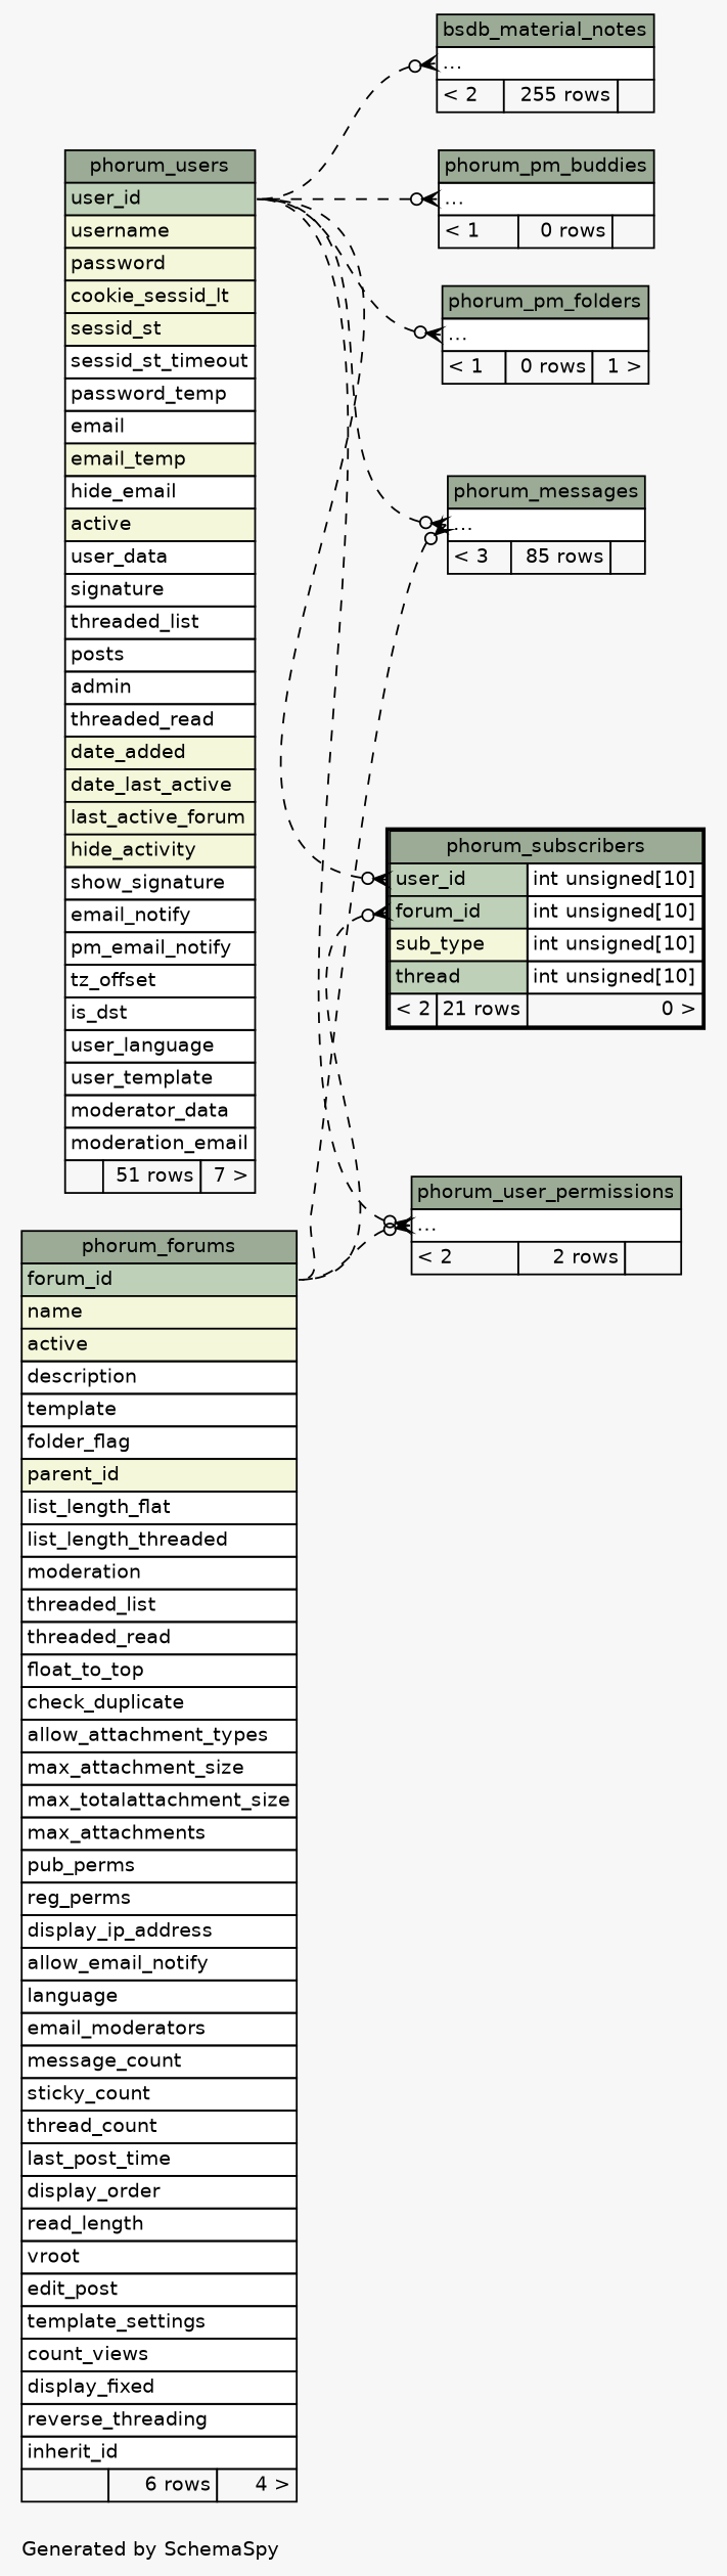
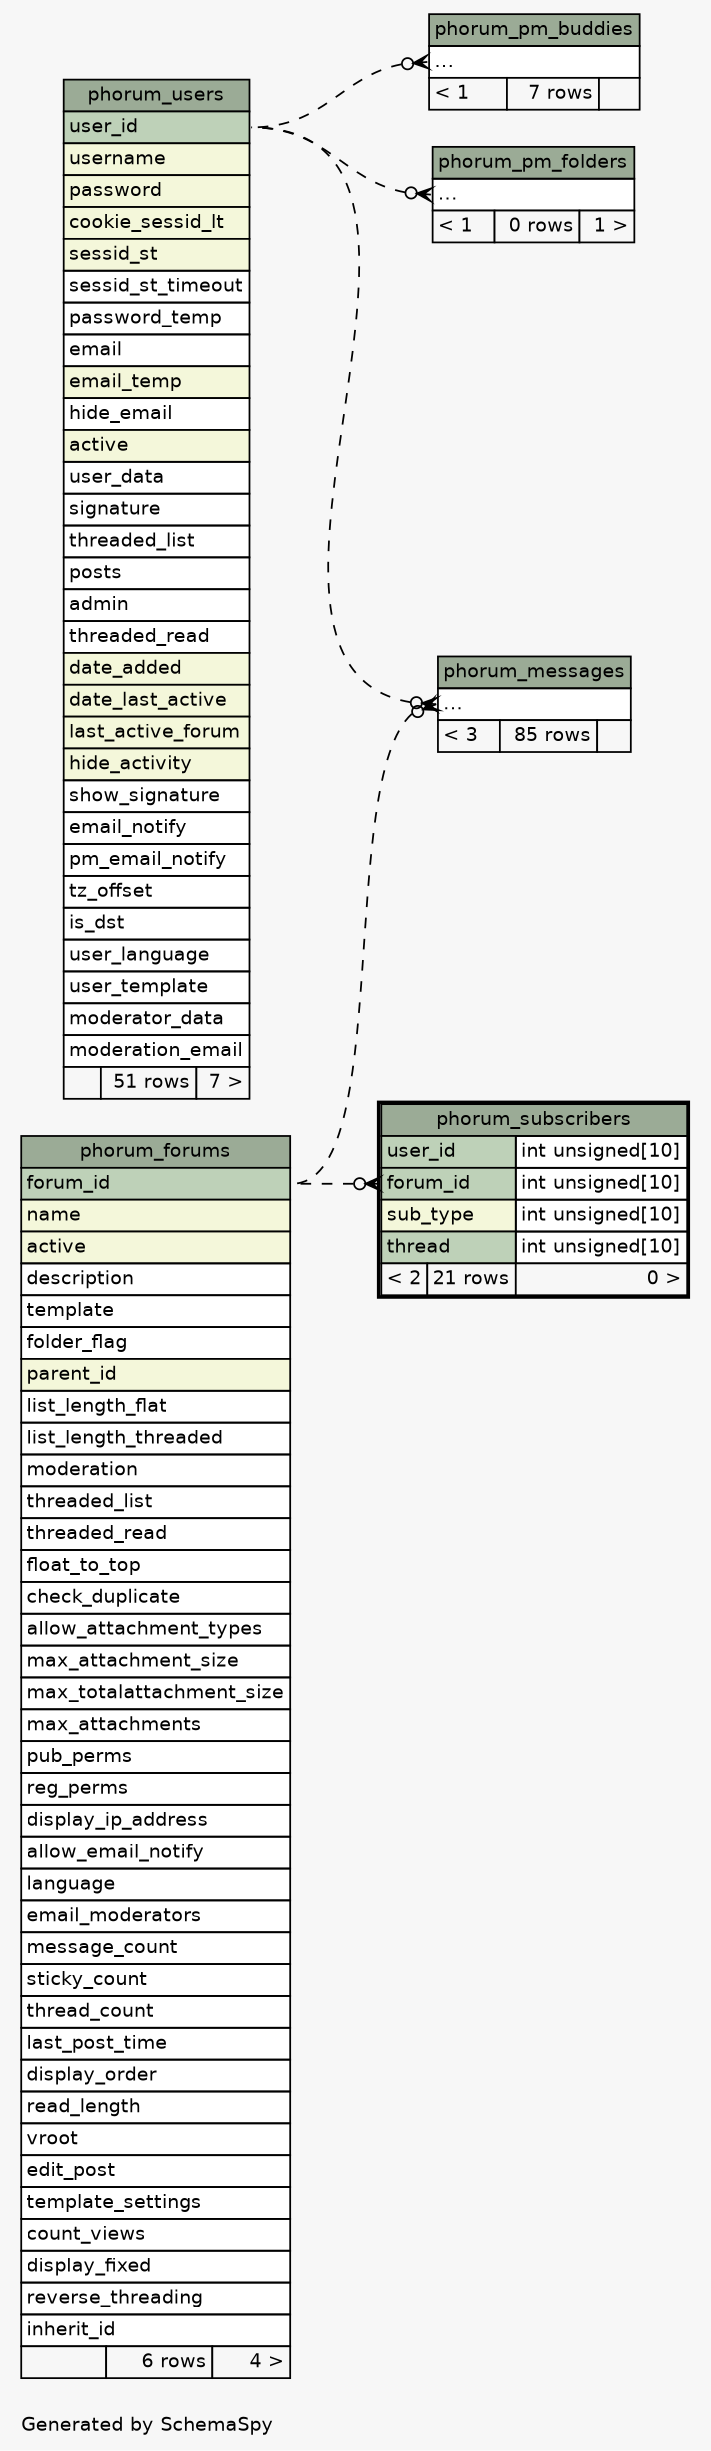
  digraph {
    bgcolor="#f7f7f7"
    fontname=Helvetica
    fontsize=11
    label="\nGenerated by SchemaSpy"
    labeljust=l
    nodesep=0.18
    rankdir=RL
    ranksep=0.46
    node [fontname=Helvetica fontsize=11 shape=plaintext]
    edge [arrowhead=none arrowsize=0.8 arrowtail=crowodot dir=back headport="user_id:e" style=dashed tailport="elipses:w"]
-   n1 [label=<     <TABLE BORDER="0" CELLBORDER="1" CELLSPACING="0" BGCOLOR="#ffffff">       <TR><TD COLSPAN="3" BGCOLOR="#9bab96" ALIGN="CENTER">bsdb_material_notes</TD></TR>       <TR><TD PORT="elipses" COLSPAN="3" ALIGN="LEFT">...</TD></TR>       <TR><TD ALIGN="LEFT" BGCOLOR="#f7f7f7">&lt; 2</TD><TD ALIGN="RIGHT" BGCOLOR="#f7f7f7">255 rows</TD><TD ALIGN="RIGHT" BGCOLOR="#f7f7f7">  </TD></TR>     </TABLE>>]
    n2 [label=<     <TABLE BORDER="0" CELLBORDER="1" CELLSPACING="0" BGCOLOR="#ffffff">       <TR><TD COLSPAN="3" BGCOLOR="#9bab96" ALIGN="CENTER">phorum_users</TD></TR>       <TR><TD PORT="user_id" COLSPAN="3" BGCOLOR="#bed1b8" ALIGN="LEFT">user_id</TD></TR>       <TR><TD PORT="username" COLSPAN="3" BGCOLOR="#f4f7da" ALIGN="LEFT">username</TD></TR>       <TR><TD PORT="password" COLSPAN="3" BGCOLOR="#f4f7da" ALIGN="LEFT">password</TD></TR>       <TR><TD PORT="cookie_sessid_lt" COLSPAN="3" BGCOLOR="#f4f7da" ALIGN="LEFT">cookie_sessid_lt</TD></TR>       <TR><TD PORT="sessid_st" COLSPAN="3" BGCOLOR="#f4f7da" ALIGN="LEFT">sessid_st</TD></TR>       <TR><TD PORT="sessid_st_timeout" COLSPAN="3" ALIGN="LEFT">sessid_st_timeout</TD></TR>       <TR><TD PORT="password_temp" COLSPAN="3" ALIGN="LEFT">password_temp</TD></TR>       <TR><TD PORT="email" COLSPAN="3" ALIGN="LEFT">email</TD></TR>       <TR><TD PORT="email_temp" COLSPAN="3" BGCOLOR="#f4f7da" ALIGN="LEFT">email_temp</TD></TR>       <TR><TD PORT="hide_email" COLSPAN="3" ALIGN="LEFT">hide_email</TD></TR>       <TR><TD PORT="active" COLSPAN="3" BGCOLOR="#f4f7da" ALIGN="LEFT">active</TD></TR>       <TR><TD PORT="user_data" COLSPAN="3" ALIGN="LEFT">user_data</TD></TR>       <TR><TD PORT="signature" COLSPAN="3" ALIGN="LEFT">signature</TD></TR>       <TR><TD PORT="threaded_list" COLSPAN="3" ALIGN="LEFT">threaded_list</TD></TR>       <TR><TD PORT="posts" COLSPAN="3" ALIGN="LEFT">posts</TD></TR>       <TR><TD PORT="admin" COLSPAN="3" ALIGN="LEFT">admin</TD></TR>       <TR><TD PORT="threaded_read" COLSPAN="3" ALIGN="LEFT">threaded_read</TD></TR>       <TR><TD PORT="date_added" COLSPAN="3" BGCOLOR="#f4f7da" ALIGN="LEFT">date_added</TD></TR>       <TR><TD PORT="date_last_active" COLSPAN="3" BGCOLOR="#f4f7da" ALIGN="LEFT">date_last_active</TD></TR>       <TR><TD PORT="last_active_forum" COLSPAN="3" BGCOLOR="#f4f7da" ALIGN="LEFT">last_active_forum</TD></TR>       <TR><TD PORT="hide_activity" COLSPAN="3" BGCOLOR="#f4f7da" ALIGN="LEFT">hide_activity</TD></TR>       <TR><TD PORT="show_signature" COLSPAN="3" ALIGN="LEFT">show_signature</TD></TR>       <TR><TD PORT="email_notify" COLSPAN="3" ALIGN="LEFT">email_notify</TD></TR>       <TR><TD PORT="pm_email_notify" COLSPAN="3" ALIGN="LEFT">pm_email_notify</TD></TR>       <TR><TD PORT="tz_offset" COLSPAN="3" ALIGN="LEFT">tz_offset</TD></TR>       <TR><TD PORT="is_dst" COLSPAN="3" ALIGN="LEFT">is_dst</TD></TR>       <TR><TD PORT="user_language" COLSPAN="3" ALIGN="LEFT">user_language</TD></TR>       <TR><TD PORT="user_template" COLSPAN="3" ALIGN="LEFT">user_template</TD></TR>       <TR><TD PORT="moderator_data" COLSPAN="3" ALIGN="LEFT">moderator_data</TD></TR>       <TR><TD PORT="moderation_email" COLSPAN="3" ALIGN="LEFT">moderation_email</TD></TR>       <TR><TD ALIGN="LEFT" BGCOLOR="#f7f7f7">  </TD><TD ALIGN="RIGHT" BGCOLOR="#f7f7f7">51 rows</TD><TD ALIGN="RIGHT" BGCOLOR="#f7f7f7">7 &gt;</TD></TR>     </TABLE>>]
    n3 [label=<     <TABLE BORDER="0" CELLBORDER="1" CELLSPACING="0" BGCOLOR="#ffffff">       <TR><TD COLSPAN="3" BGCOLOR="#9bab96" ALIGN="CENTER">phorum_messages</TD></TR>       <TR><TD PORT="elipses" COLSPAN="3" ALIGN="LEFT">...</TD></TR>       <TR><TD ALIGN="LEFT" BGCOLOR="#f7f7f7">&lt; 3</TD><TD ALIGN="RIGHT" BGCOLOR="#f7f7f7">85 rows</TD><TD ALIGN="RIGHT" BGCOLOR="#f7f7f7">  </TD></TR>     </TABLE>>]
    n4 [label=<     <TABLE BORDER="0" CELLBORDER="1" CELLSPACING="0" BGCOLOR="#ffffff">       <TR><TD COLSPAN="3" BGCOLOR="#9bab96" ALIGN="CENTER">phorum_forums</TD></TR>       <TR><TD PORT="forum_id" COLSPAN="3" BGCOLOR="#bed1b8" ALIGN="LEFT">forum_id</TD></TR>       <TR><TD PORT="name" COLSPAN="3" BGCOLOR="#f4f7da" ALIGN="LEFT">name</TD></TR>       <TR><TD PORT="active" COLSPAN="3" BGCOLOR="#f4f7da" ALIGN="LEFT">active</TD></TR>       <TR><TD PORT="description" COLSPAN="3" ALIGN="LEFT">description</TD></TR>       <TR><TD PORT="template" COLSPAN="3" ALIGN="LEFT">template</TD></TR>       <TR><TD PORT="folder_flag" COLSPAN="3" ALIGN="LEFT">folder_flag</TD></TR>       <TR><TD PORT="parent_id" COLSPAN="3" BGCOLOR="#f4f7da" ALIGN="LEFT">parent_id</TD></TR>       <TR><TD PORT="list_length_flat" COLSPAN="3" ALIGN="LEFT">list_length_flat</TD></TR>       <TR><TD PORT="list_length_threaded" COLSPAN="3" ALIGN="LEFT">list_length_threaded</TD></TR>       <TR><TD PORT="moderation" COLSPAN="3" ALIGN="LEFT">moderation</TD></TR>       <TR><TD PORT="threaded_list" COLSPAN="3" ALIGN="LEFT">threaded_list</TD></TR>       <TR><TD PORT="threaded_read" COLSPAN="3" ALIGN="LEFT">threaded_read</TD></TR>       <TR><TD PORT="float_to_top" COLSPAN="3" ALIGN="LEFT">float_to_top</TD></TR>       <TR><TD PORT="check_duplicate" COLSPAN="3" ALIGN="LEFT">check_duplicate</TD></TR>       <TR><TD PORT="allow_attachment_types" COLSPAN="3" ALIGN="LEFT">allow_attachment_types</TD></TR>       <TR><TD PORT="max_attachment_size" COLSPAN="3" ALIGN="LEFT">max_attachment_size</TD></TR>       <TR><TD PORT="max_totalattachment_size" COLSPAN="3" ALIGN="LEFT">max_totalattachment_size</TD></TR>       <TR><TD PORT="max_attachments" COLSPAN="3" ALIGN="LEFT">max_attachments</TD></TR>       <TR><TD PORT="pub_perms" COLSPAN="3" ALIGN="LEFT">pub_perms</TD></TR>       <TR><TD PORT="reg_perms" COLSPAN="3" ALIGN="LEFT">reg_perms</TD></TR>       <TR><TD PORT="display_ip_address" COLSPAN="3" ALIGN="LEFT">display_ip_address</TD></TR>       <TR><TD PORT="allow_email_notify" COLSPAN="3" ALIGN="LEFT">allow_email_notify</TD></TR>       <TR><TD PORT="language" COLSPAN="3" ALIGN="LEFT">language</TD></TR>       <TR><TD PORT="email_moderators" COLSPAN="3" ALIGN="LEFT">email_moderators</TD></TR>       <TR><TD PORT="message_count" COLSPAN="3" ALIGN="LEFT">message_count</TD></TR>       <TR><TD PORT="sticky_count" COLSPAN="3" ALIGN="LEFT">sticky_count</TD></TR>       <TR><TD PORT="thread_count" COLSPAN="3" ALIGN="LEFT">thread_count</TD></TR>       <TR><TD PORT="last_post_time" COLSPAN="3" ALIGN="LEFT">last_post_time</TD></TR>       <TR><TD PORT="display_order" COLSPAN="3" ALIGN="LEFT">display_order</TD></TR>       <TR><TD PORT="read_length" COLSPAN="3" ALIGN="LEFT">read_length</TD></TR>       <TR><TD PORT="vroot" COLSPAN="3" ALIGN="LEFT">vroot</TD></TR>       <TR><TD PORT="edit_post" COLSPAN="3" ALIGN="LEFT">edit_post</TD></TR>       <TR><TD PORT="template_settings" COLSPAN="3" ALIGN="LEFT">template_settings</TD></TR>       <TR><TD PORT="count_views" COLSPAN="3" ALIGN="LEFT">count_views</TD></TR>       <TR><TD PORT="display_fixed" COLSPAN="3" ALIGN="LEFT">display_fixed</TD></TR>       <TR><TD PORT="reverse_threading" COLSPAN="3" ALIGN="LEFT">reverse_threading</TD></TR>       <TR><TD PORT="inherit_id" COLSPAN="3" ALIGN="LEFT">inherit_id</TD></TR>       <TR><TD ALIGN="LEFT" BGCOLOR="#f7f7f7">  </TD><TD ALIGN="RIGHT" BGCOLOR="#f7f7f7">6 rows</TD><TD ALIGN="RIGHT" BGCOLOR="#f7f7f7">4 &gt;</TD></TR>     </TABLE>>]
-   n5 [label=<     <TABLE BORDER="0" CELLBORDER="1" CELLSPACING="0" BGCOLOR="#ffffff">       <TR><TD COLSPAN="3" BGCOLOR="#9bab96" ALIGN="CENTER">phorum_pm_buddies</TD></TR>       <TR><TD PORT="elipses" COLSPAN="3" ALIGN="LEFT">...</TD></TR>       <TR><TD ALIGN="LEFT" BGCOLOR="#f7f7f7">&lt; 1</TD><TD ALIGN="RIGHT" BGCOLOR="#f7f7f7">0 rows</TD><TD ALIGN="RIGHT" BGCOLOR="#f7f7f7">  </TD></TR>     </TABLE>>]
+   n5 [label=<     <TABLE BORDER="0" CELLBORDER="1" CELLSPACING="0" BGCOLOR="#ffffff">       <TR><TD COLSPAN="3" BGCOLOR="#9bab96" ALIGN="CENTER">phorum_pm_buddies</TD></TR>       <TR><TD PORT="elipses" COLSPAN="3" ALIGN="LEFT">...</TD></TR>       <TR><TD ALIGN="LEFT" BGCOLOR="#f7f7f7">&lt; 1</TD><TD ALIGN="RIGHT" BGCOLOR="#f7f7f7">7 rows</TD><TD ALIGN="RIGHT" BGCOLOR="#f7f7f7">  </TD></TR>     </TABLE>>]
    n6 [label=<     <TABLE BORDER="0" CELLBORDER="1" CELLSPACING="0" BGCOLOR="#ffffff">       <TR><TD COLSPAN="3" BGCOLOR="#9bab96" ALIGN="CENTER">phorum_pm_folders</TD></TR>       <TR><TD PORT="elipses" COLSPAN="3" ALIGN="LEFT">...</TD></TR>       <TR><TD ALIGN="LEFT" BGCOLOR="#f7f7f7">&lt; 1</TD><TD ALIGN="RIGHT" BGCOLOR="#f7f7f7">0 rows</TD><TD ALIGN="RIGHT" BGCOLOR="#f7f7f7">1 &gt;</TD></TR>     </TABLE>>]
    n7 [label=<     <TABLE BORDER="2" CELLBORDER="1" CELLSPACING="0" BGCOLOR="#ffffff">       <TR><TD COLSPAN="3" BGCOLOR="#9bab96" ALIGN="CENTER">phorum_subscribers</TD></TR>       <TR><TD PORT="user_id" COLSPAN="2" BGCOLOR="#bed1b8" ALIGN="LEFT">user_id</TD><TD PORT="user_id.type" ALIGN="LEFT">int unsigned[10]</TD></TR>       <TR><TD PORT="forum_id" COLSPAN="2" BGCOLOR="#bed1b8" ALIGN="LEFT">forum_id</TD><TD PORT="forum_id.type" ALIGN="LEFT">int unsigned[10]</TD></TR>       <TR><TD PORT="sub_type" COLSPAN="2" BGCOLOR="#f4f7da" ALIGN="LEFT">sub_type</TD><TD PORT="sub_type.type" ALIGN="LEFT">int unsigned[10]</TD></TR>       <TR><TD PORT="thread" COLSPAN="2" BGCOLOR="#bed1b8" ALIGN="LEFT">thread</TD><TD PORT="thread.type" ALIGN="LEFT">int unsigned[10]</TD></TR>       <TR><TD ALIGN="LEFT" BGCOLOR="#f7f7f7">&lt; 2</TD><TD ALIGN="RIGHT" BGCOLOR="#f7f7f7">21 rows</TD><TD ALIGN="RIGHT" BGCOLOR="#f7f7f7">0 &gt;</TD></TR>     </TABLE>>]
-   n8 [label=<     <TABLE BORDER="0" CELLBORDER="1" CELLSPACING="0" BGCOLOR="#ffffff">       <TR><TD COLSPAN="3" BGCOLOR="#9bab96" ALIGN="CENTER">phorum_user_permissions</TD></TR>       <TR><TD PORT="elipses" COLSPAN="3" ALIGN="LEFT">...</TD></TR>       <TR><TD ALIGN="LEFT" BGCOLOR="#f7f7f7">&lt; 2</TD><TD ALIGN="RIGHT" BGCOLOR="#f7f7f7">2 rows</TD><TD ALIGN="RIGHT" BGCOLOR="#f7f7f7">  </TD></TR>     </TABLE>>]
-   n1 -> n2
    n3 -> n2
    n3 -> n4 [headport="forum_id:e"]
    n5 -> n2
    n6 -> n2
-   n7 -> n2 [tailport="user_id:w"]
    n7 -> n4 [headport="forum_id:e" tailport="forum_id:w"]
-   n8 -> n2
-   n8 -> n4 [headport="forum_id:e"]
  }
